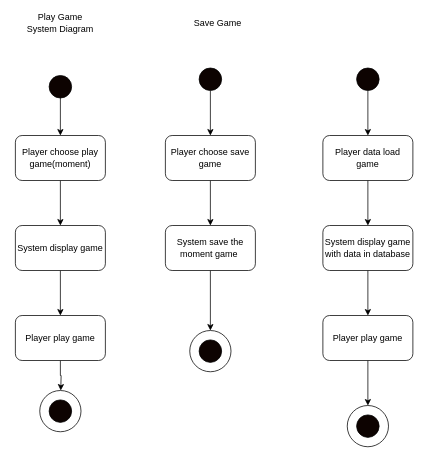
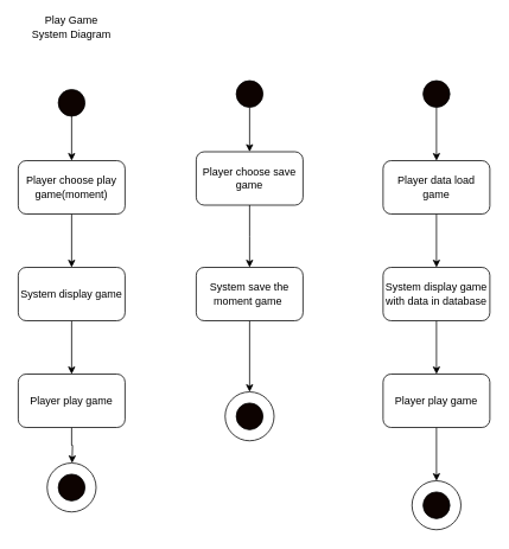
  <mxCell id="0" />
  <mxCell id="1" parent="0" />
  <mxCell id="2" value="" style="ellipse;whiteSpace=wrap;html=1;aspect=fixed;" parent="1" vertex="1"><mxGeometry x="462.5" y="540" width="55" height="55" as="geometry" /></mxCell>
  <mxCell id="3" value="" style="ellipse;whiteSpace=wrap;html=1;aspect=fixed;fillColor=#0D0301;" parent="1" vertex="1"><mxGeometry x="475" y="552.5" width="30" height="30" as="geometry" /></mxCell>
  <mxCell id="4" style="edgeStyle=orthogonalEdgeStyle;rounded=0;orthogonalLoop=1;jettySize=auto;html=1;exitX=0.5;exitY=1;exitDx=0;exitDy=0;" parent="1" source="5" edge="1"><mxGeometry relative="1" as="geometry"><mxPoint x="490" y="300" as="targetPoint" /></mxGeometry></mxCell>
  <mxCell id="5" value="Player data load game" style="rounded=1;whiteSpace=wrap;html=1;fillColor=#FFFFFF;" parent="1" vertex="1"><mxGeometry x="430" y="180" width="120" height="60" as="geometry" /></mxCell>
  <mxCell id="6" style="edgeStyle=orthogonalEdgeStyle;rounded=0;orthogonalLoop=1;jettySize=auto;html=1;exitX=0.5;exitY=1;exitDx=0;exitDy=0;" parent="1" source="7" target="9" edge="1"><mxGeometry relative="1" as="geometry" /></mxCell>
  <mxCell id="7" value="System display game with data in database" style="rounded=1;whiteSpace=wrap;html=1;fillColor=#FFFFFF;" parent="1" vertex="1"><mxGeometry x="430" y="300" width="120" height="60" as="geometry" /></mxCell>
  <mxCell id="8" style="edgeStyle=orthogonalEdgeStyle;rounded=0;orthogonalLoop=1;jettySize=auto;html=1;exitX=0.5;exitY=1;exitDx=0;exitDy=0;" parent="1" source="9" target="2" edge="1"><mxGeometry relative="1" as="geometry" /></mxCell>
  <mxCell id="9" value="Player play game" style="rounded=1;whiteSpace=wrap;html=1;fillColor=#FFFFFF;" parent="1" vertex="1"><mxGeometry x="430" y="420" width="120" height="60" as="geometry" /></mxCell>
  <mxCell id="10" style="edgeStyle=orthogonalEdgeStyle;rounded=0;orthogonalLoop=1;jettySize=auto;html=1;exitX=0.5;exitY=1;exitDx=0;exitDy=0;entryX=0.5;entryY=0;entryDx=0;entryDy=0;" parent="1" source="11" target="5" edge="1"><mxGeometry relative="1" as="geometry" /></mxCell>
  <mxCell id="11" value="" style="ellipse;whiteSpace=wrap;html=1;aspect=fixed;fillColor=#0D0301;" parent="1" vertex="1"><mxGeometry x="475" y="90" width="30" height="30" as="geometry" /></mxCell>
  <mxCell id="12" value="" style="ellipse;whiteSpace=wrap;html=1;aspect=fixed;" vertex="1" parent="1"><mxGeometry x="52.5" y="520" width="55" height="55" as="geometry" /></mxCell>
  <mxCell id="13" value="" style="ellipse;whiteSpace=wrap;html=1;aspect=fixed;fillColor=#0D0301;" vertex="1" parent="1"><mxGeometry x="65" y="532.5" width="30" height="30" as="geometry" /></mxCell>
  <mxCell id="14" style="edgeStyle=orthogonalEdgeStyle;rounded=0;orthogonalLoop=1;jettySize=auto;html=1;exitX=0.5;exitY=1;exitDx=0;exitDy=0;" edge="1" parent="1" source="15"><mxGeometry relative="1" as="geometry"><mxPoint x="80" y="300" as="targetPoint" /></mxGeometry></mxCell>
  <mxCell id="15" value="Player choose play game(moment)" style="rounded=1;whiteSpace=wrap;html=1;fillColor=#FFFFFF;" vertex="1" parent="1"><mxGeometry x="20" y="180" width="120" height="60" as="geometry" /></mxCell>
  <mxCell id="16" style="edgeStyle=orthogonalEdgeStyle;rounded=0;orthogonalLoop=1;jettySize=auto;html=1;exitX=0.5;exitY=1;exitDx=0;exitDy=0;" edge="1" parent="1" source="17" target="19"><mxGeometry relative="1" as="geometry" /></mxCell>
  <mxCell id="17" value="System display game" style="rounded=1;whiteSpace=wrap;html=1;fillColor=#FFFFFF;" vertex="1" parent="1"><mxGeometry x="20" y="300" width="120" height="60" as="geometry" /></mxCell>
  <mxCell id="18" style="edgeStyle=orthogonalEdgeStyle;rounded=0;orthogonalLoop=1;jettySize=auto;html=1;exitX=0.5;exitY=1;exitDx=0;exitDy=0;" edge="1" parent="1" source="19"><mxGeometry relative="1" as="geometry"><mxPoint x="80.5" y="520" as="targetPoint" /></mxGeometry></mxCell>
  <mxCell id="19" value="Player play game" style="rounded=1;whiteSpace=wrap;html=1;fillColor=#FFFFFF;" vertex="1" parent="1"><mxGeometry x="20" y="420" width="120" height="60" as="geometry" /></mxCell>
  <mxCell id="20" style="edgeStyle=orthogonalEdgeStyle;rounded=0;orthogonalLoop=1;jettySize=auto;html=1;exitX=0.5;exitY=1;exitDx=0;exitDy=0;entryX=0.5;entryY=0;entryDx=0;entryDy=0;" edge="1" parent="1" source="21" target="15"><mxGeometry relative="1" as="geometry" /></mxCell>
  <mxCell id="21" value="" style="ellipse;whiteSpace=wrap;html=1;aspect=fixed;fillColor=#0D0301;" vertex="1" parent="1"><mxGeometry x="65" y="100" width="30" height="30" as="geometry" /></mxCell>
  <mxCell id="22" value="Play Game System Diagram" style="text;html=1;strokeColor=none;fillColor=none;align=center;verticalAlign=middle;whiteSpace=wrap;rounded=0;" vertex="1" parent="1"><mxGeometry x="30" y="20" width="100" height="20" as="geometry" /></mxCell>
  <mxCell id="23" style="edgeStyle=orthogonalEdgeStyle;rounded=0;orthogonalLoop=1;jettySize=auto;html=1;exitX=0.5;exitY=1;exitDx=0;exitDy=0;" edge="1" parent="1" source="24"><mxGeometry relative="1" as="geometry"><mxPoint x="280" y="300" as="targetPoint" /></mxGeometry></mxCell>
- <mxCell id="24" value="Player choose save game" style="rounded=1;whiteSpace=wrap;html=1;fillColor=#FFFFFF;" vertex="1" parent="1"><mxGeometry x="220" y="180" width="120" height="60" as="geometry" /></mxCell>
+ <mxCell id="24" value="Player choose save game" style="rounded=1;whiteSpace=wrap;html=1;fillColor=#FFFFFF;" vertex="1" parent="1"><mxGeometry x="220" y="170" width="120" height="60" as="geometry" /></mxCell>
  <mxCell id="25" style="edgeStyle=orthogonalEdgeStyle;rounded=0;orthogonalLoop=1;jettySize=auto;html=1;exitX=0.5;exitY=1;exitDx=0;exitDy=0;entryX=0.5;entryY=0;entryDx=0;entryDy=0;" edge="1" parent="1" source="26" target="30"><mxGeometry relative="1" as="geometry" /></mxCell>
  <mxCell id="26" value="System save the moment game&amp;nbsp;" style="rounded=1;whiteSpace=wrap;html=1;fillColor=#FFFFFF;" vertex="1" parent="1"><mxGeometry x="220" y="300" width="120" height="60" as="geometry" /></mxCell>
  <mxCell id="27" style="edgeStyle=orthogonalEdgeStyle;rounded=0;orthogonalLoop=1;jettySize=auto;html=1;exitX=0.5;exitY=1;exitDx=0;exitDy=0;entryX=0.5;entryY=0;entryDx=0;entryDy=0;" edge="1" parent="1" source="28" target="24"><mxGeometry relative="1" as="geometry" /></mxCell>
  <mxCell id="28" value="" style="ellipse;whiteSpace=wrap;html=1;aspect=fixed;fillColor=#0D0301;" vertex="1" parent="1"><mxGeometry x="265" y="90" width="30" height="30" as="geometry" /></mxCell>
- <mxCell id="29" value="Save Game" style="text;html=1;strokeColor=none;fillColor=none;align=center;verticalAlign=middle;whiteSpace=wrap;rounded=0;" vertex="1" parent="1"><mxGeometry x="240" y="20" width="100" height="20" as="geometry" /></mxCell>
  <mxCell id="30" value="" style="ellipse;whiteSpace=wrap;html=1;aspect=fixed;" vertex="1" parent="1"><mxGeometry x="252.5" y="440" width="55" height="55" as="geometry" /></mxCell>
  <mxCell id="31" value="" style="ellipse;whiteSpace=wrap;html=1;aspect=fixed;fillColor=#0D0301;" vertex="1" parent="1"><mxGeometry x="265" y="452.5" width="30" height="30" as="geometry" /></mxCell>
